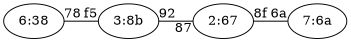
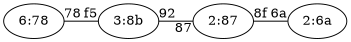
  graph {
    rankdir=LR
-   "6:78" [label="6:38"]
+   "6:78"
    "3:8b"
-   "2:87" [label="2:67"]
-   "7:6a"
+   "2:87"
+   "7:6a" [label="2:6a"]
    "6:78" -- "3:8b" [headlabel=f5 taillabel=78]
    "3:8b" -- "2:87" [headlabel=87 taillabel=92]
    "2:87" -- "7:6a" [headlabel="6a" taillabel="8f"]
  }
